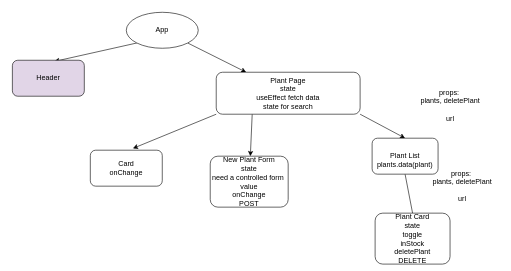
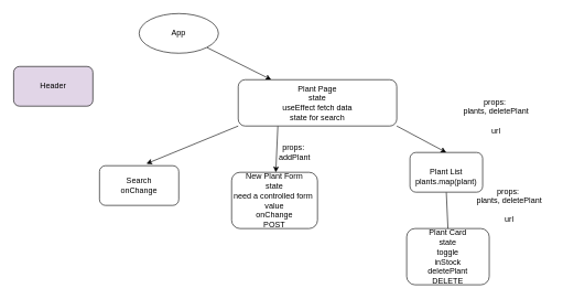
  <mxCell id="0" />
  <mxCell id="1" parent="0" />
- <mxCell id="2" style="edgeStyle=none;html=1;exitX=0;exitY=1;exitDx=0;exitDy=0;entryX=0.583;entryY=0.033;entryDx=0;entryDy=0;entryPerimeter=0;" edge="1" parent="1" source="4" target="6"><mxGeometry relative="1" as="geometry" /></mxCell>
  <mxCell id="3" value="" style="edgeStyle=none;html=1;" edge="1" parent="1" source="4" target="10"><mxGeometry relative="1" as="geometry" /></mxCell>
  <mxCell id="4" value="App" style="ellipse;whiteSpace=wrap;html=1;" vertex="1" parent="1"><mxGeometry x="210" width="120" height="60" as="geometry" y="20" /></mxCell>
- <mxCell id="5" value="Card&lt;br&gt;onChange" style="rounded=1;whiteSpace=wrap;html=1;" vertex="1" parent="1"><mxGeometry x="150" y="250" width="120" height="60" as="geometry" /></mxCell>
+ <mxCell id="5" value="Search&lt;br&gt;onChange" style="rounded=1;whiteSpace=wrap;html=1;" vertex="1" parent="1"><mxGeometry x="150" y="250" width="120" height="60" as="geometry" /></mxCell>
  <mxCell id="6" value="Header" style="rounded=1;whiteSpace=wrap;html=1;fillColor=#e1d5e7;" vertex="1" parent="1"><mxGeometry x="20" y="100" width="120" height="60" as="geometry" /></mxCell>
  <mxCell id="7" style="edgeStyle=none;html=1;exitX=0.25;exitY=1;exitDx=0;exitDy=0;" edge="1" parent="1" source="10" target="11"><mxGeometry relative="1" as="geometry" /></mxCell>
  <mxCell id="8" style="edgeStyle=none;html=1;exitX=0;exitY=1;exitDx=0;exitDy=0;entryX=0.592;entryY=-0.05;entryDx=0;entryDy=0;entryPerimeter=0;" edge="1" parent="1" source="10" target="5"><mxGeometry relative="1" as="geometry" /></mxCell>
  <mxCell id="9" style="edgeStyle=none;html=1;exitX=1;exitY=1;exitDx=0;exitDy=0;entryX=0.5;entryY=0;entryDx=0;entryDy=0;" edge="1" parent="1" source="10" target="13"><mxGeometry relative="1" as="geometry" /></mxCell>
  <mxCell id="10" value="Plant Page&lt;br&gt;state&lt;br&gt;useEffect fetch data&lt;br&gt;state for search" style="rounded=1;whiteSpace=wrap;html=1;" vertex="1" parent="1"><mxGeometry x="360" y="120" width="240" height="70" as="geometry" /></mxCell>
  <mxCell id="11" value="New Plant Form&lt;br&gt;state&lt;br&gt;need a controlled form&amp;nbsp;&lt;br&gt;value&lt;br&gt;onChange&lt;br&gt;POST" style="rounded=1;whiteSpace=wrap;html=1;" vertex="1" parent="1"><mxGeometry x="350" y="260" width="130" height="85" as="geometry" /></mxCell>
  <mxCell id="12" style="edgeStyle=none;html=1;exitX=0.5;exitY=1;exitDx=0;exitDy=0;entryX=0.5;entryY=0;entryDx=0;entryDy=0;endArrow=none;" edge="1" parent="1" source="13" target="14"><mxGeometry relative="1" as="geometry" /></mxCell>
- <mxCell id="13" value="&lt;br&gt;Plant List&lt;br&gt;plants.data(plant)" style="rounded=1;whiteSpace=wrap;html=1;" vertex="1" parent="1"><mxGeometry x="620" y="230" width="110" height="60" as="geometry" /></mxCell>
- <mxCell id="14" value="Plant Card&lt;br&gt;state&lt;br&gt;toggle&lt;br&gt;inStock&lt;br&gt;deletePlant&lt;br&gt;DELETE" style="whiteSpace=wrap;html=1;rounded=1;" vertex="1" parent="1"><mxGeometry x="625" y="355" width="125" height="85" as="geometry" /></mxCell>
+ <mxCell id="13" value="&lt;br&gt;Plant List&lt;br&gt;plants.map(plant)" style="rounded=1;whiteSpace=wrap;html=1;" vertex="1" parent="1"><mxGeometry x="620" y="230" width="110" height="60" as="geometry" /></mxCell>
+ <mxCell id="14" value="Plant Card&lt;br&gt;state&lt;br&gt;toggle&lt;br&gt;inStock&lt;br&gt;deletePlant&lt;br&gt;DELETE" style="whiteSpace=wrap;html=1;rounded=1;" vertex="1" parent="1"><mxGeometry x="615" y="345" width="125" height="85" as="geometry" /></mxCell>
+ <mxCell id="15" value="props:&amp;nbsp;&lt;br&gt;addPlant" style="text;html=1;align=center;verticalAlign=middle;resizable=0;points=[];autosize=1;strokeColor=none;fillColor=none;" vertex="1" parent="1"><mxGeometry x="410" y="210" width="70" height="40" as="geometry" /></mxCell>
  <mxCell id="16" value="props:&amp;nbsp;&lt;br&gt;plants, deletePlant&lt;br&gt;&lt;br&gt;url&lt;br&gt;" style="text;html=1;align=center;verticalAlign=middle;resizable=0;points=[];autosize=1;strokeColor=none;fillColor=none;" vertex="1" parent="1"><mxGeometry x="690" y="140" width="120" height="70" as="geometry" /></mxCell>
  <mxCell id="17" value="props:&amp;nbsp;&lt;br&gt;plants, deletePlant&lt;br&gt;&lt;br&gt;url" style="text;html=1;align=center;verticalAlign=middle;resizable=0;points=[];autosize=1;strokeColor=none;fillColor=none;" vertex="1" parent="1"><mxGeometry x="710" y="275" width="120" height="70" as="geometry" /></mxCell>
